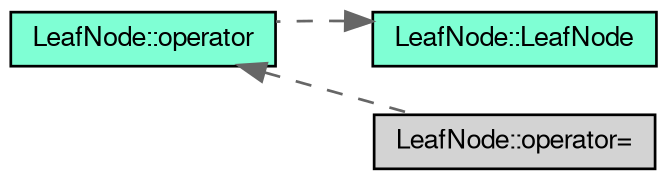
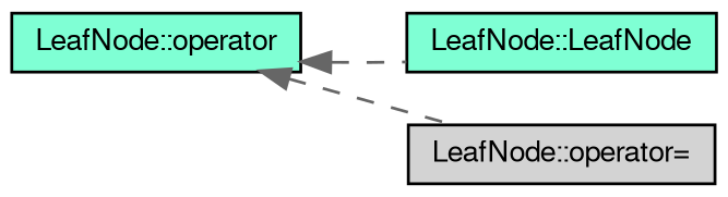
  digraph {
    rankdir=LR
    node [color=black fillcolor=aquamarine fontname=FreeSans fontsize=10 shape=record style=filled]
    edge [color=gray40 dir=back fontname=FreeSans fontsize=10 labelfontname=FreeSans labelfontsize=10 style=dashed]
    n1 [fontcolor=black height=0.2 label="LeafNode::operator" width=0.4]
    n2 [height=0.2 label="LeafNode::LeafNode" width=0.4]
    n3 [fillcolor=lightgrey height=0.2 label="LeafNode::operator=" width=0.4]
-   n2 -> n1
+   n1 -> n2
    n1 -> n3
  }
